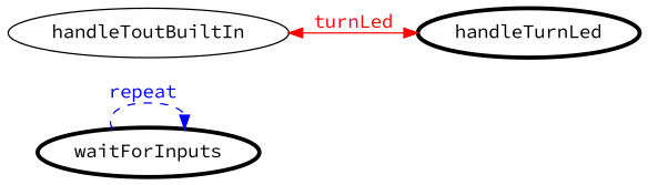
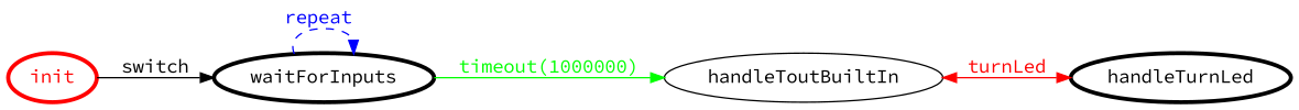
  digraph {
    fontname="Source Code Pro"
    rankdir=LR
    node [color=black fontcolor=black fontname="Source Code Pro" penwidth=3]
    edge [fontname="Source Code Pro"]
+   init [color=red fontcolor=red]
    waitForInputs
    handleToutBuiltIn [color="" fontcolor="" penwidth=""]
    handleTurnLed
+   init -> waitForInputs [color=black fontcolor=black label=switch]
    waitForInputs -> waitForInputs [color=blue fontcolor=blue label="repeat " style=dashed]
+   waitForInputs -> handleToutBuiltIn [color=green fontcolor=green label="timeout(1000000)"]
    handleToutBuiltIn -> handleTurnLed [color=red dir=both fontcolor=red label=turnLed]
  }
